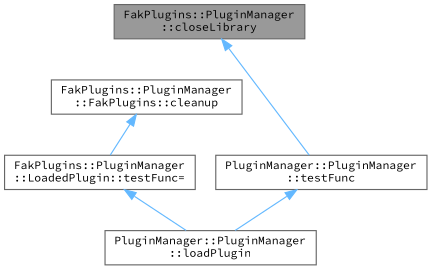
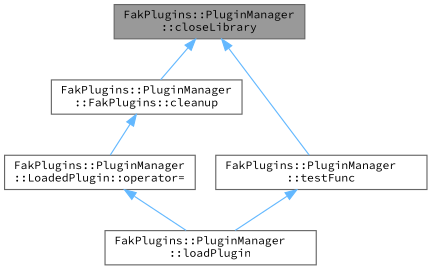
  digraph {
    fontname="Source Code Pro"
    rankdir=TB
    node [color=grey40 fillcolor=white fontname="Source Code Pro" fontsize=10 shape=box style=filled]
    edge [color=steelblue1 dir=back fontname="Source Code Pro" fontsize=10 labelfontname=Helvetica labelfontsize=10 style=solid]
    n1 [color=gray40 fillcolor=grey60 fontcolor=black height=0.2 label="FakPlugins::PluginManager\l::closeLibrary" width=0.4]
    n2 [height=0.2 label="FakPlugins::PluginManager\l::FakPlugins::cleanup" width=0.4]
-   n3 [height=0.2 label="PluginManager::PluginManager\l::testFunc" width=0.4]
-   n4 [height=0.2 label="FakPlugins::PluginManager\l::LoadedPlugin::testFunc=" width=0.4]
-   n5 [height=0.2 label="PluginManager::PluginManager\l::loadPlugin" width=0.4]
+   n3 [height=0.2 label="FakPlugins::PluginManager\l::testFunc" width=0.4]
+   n4 [height=0.2 label="FakPlugins::PluginManager\l::LoadedPlugin::operator=" width=0.4]
+   n5 [height=0.2 label="FakPlugins::PluginManager\l::loadPlugin" width=0.4]
+   n1 -> n2
    n1 -> n3
    n2 -> n4
    n3 -> n5
    n4 -> n5
  }
